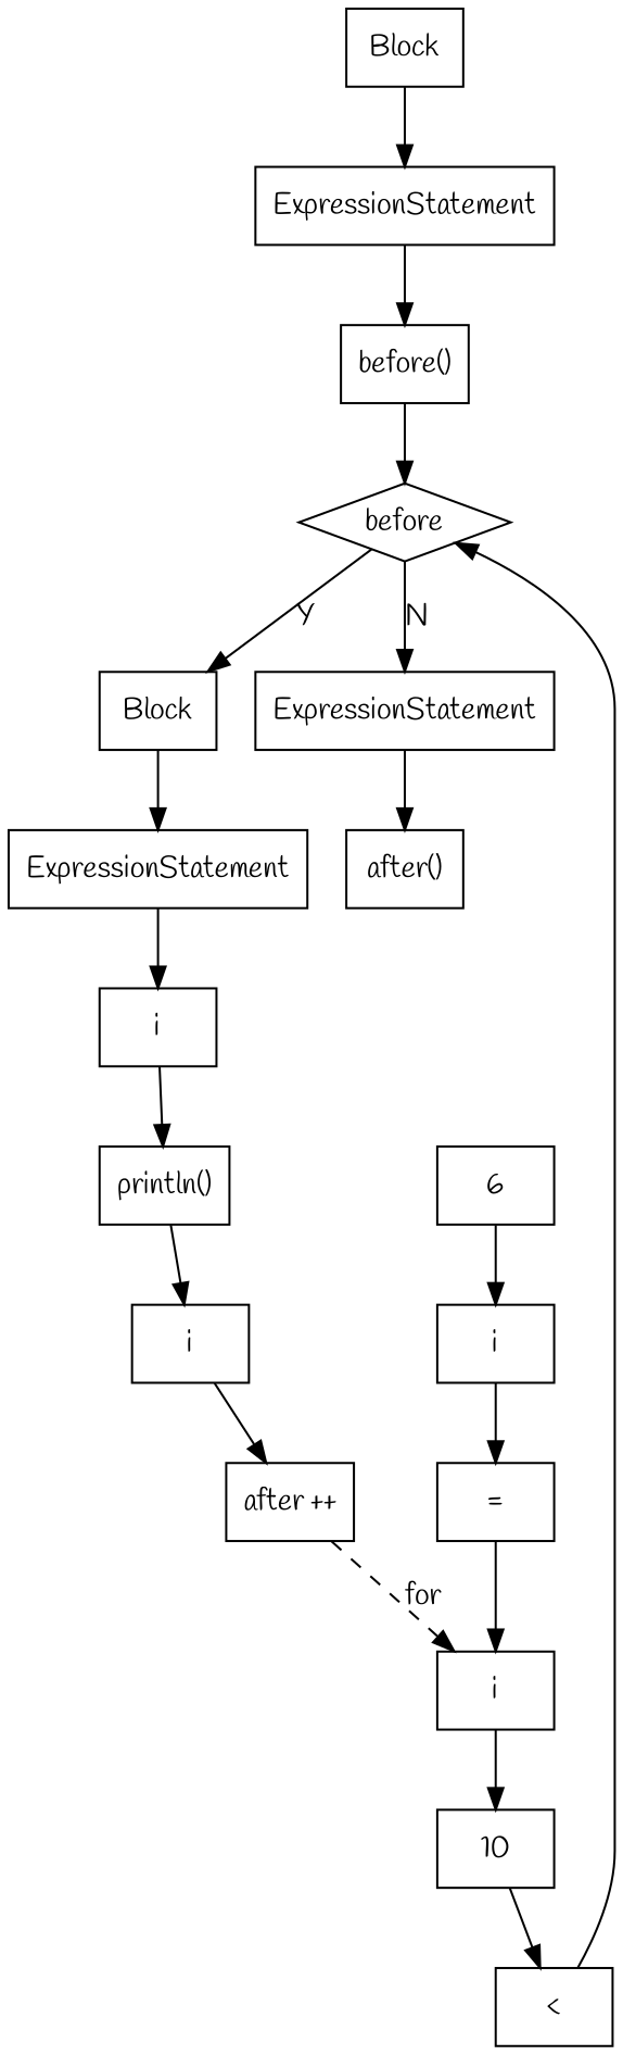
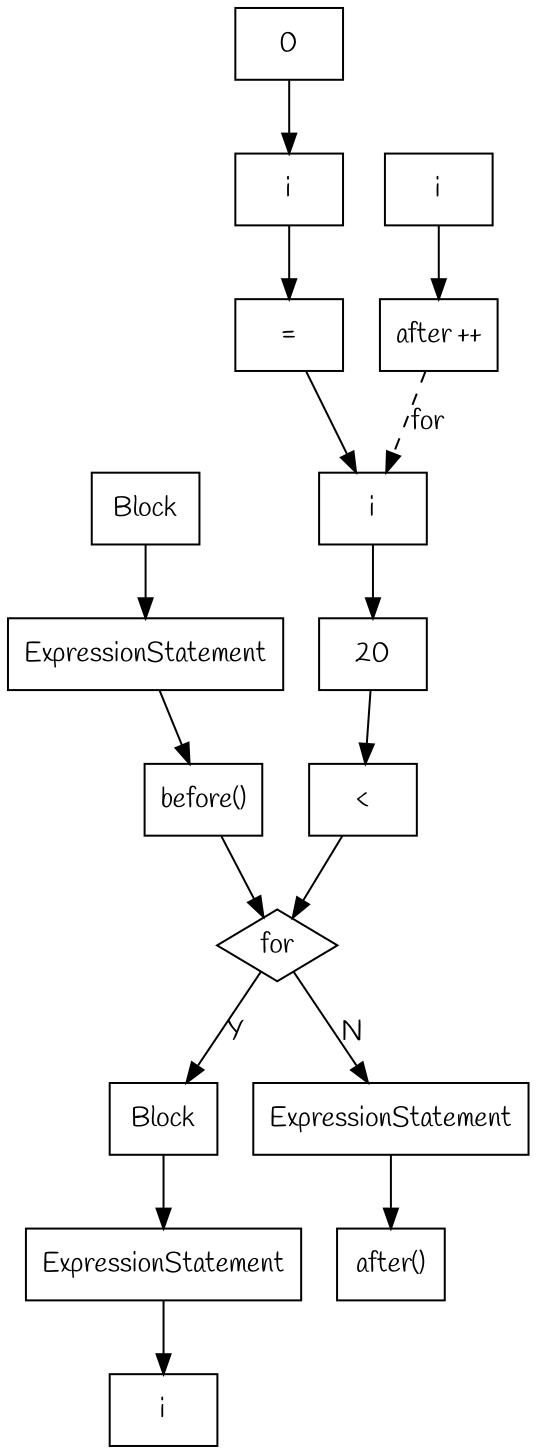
  digraph {
    compound=true
    fontname=Handlee
    node [fillcolor=white fontname=Handlee shape=rect style=filled]
    edge [fontname=Handlee]
    n1 [label=Block]
    n2 [label=ExpressionStatement]
    n3 [label="before()"]
-   n4 [label=before shape=diamond]
-   n5 [label=6]
+   n4 [label=for shape=diamond]
+   n5 [label=0]
    n6 [label=i]
    n7 [label=Block]
    n8 [label=ExpressionStatement]
    n9 [label=ExpressionStatement]
    n10 [label="after()"]
    n11 [label="="]
    n12 [label=i]
-   n13 [label=10]
+   n13 [label=20]
    n14 [label="<"]
    n15 [label="after ++"]
    n16 [label=i]
    n17 [label=i]
-   n18 [label="println()"]
    n1 -> n2
    n2 -> n3
    n3 -> n4
    n4 -> n7 [label=Y]
    n4 -> n8 [label=N]
    n5 -> n6
    n6 -> n11
    n7 -> n9
    n8 -> n10
    n9 -> n17
    n11 -> n12
    n12 -> n13
    n13 -> n14
    n14 -> n4
    n15 -> n12 [label=for style=dashed]
    n16 -> n15
-   n17 -> n18
-   n18 -> n16
  }
